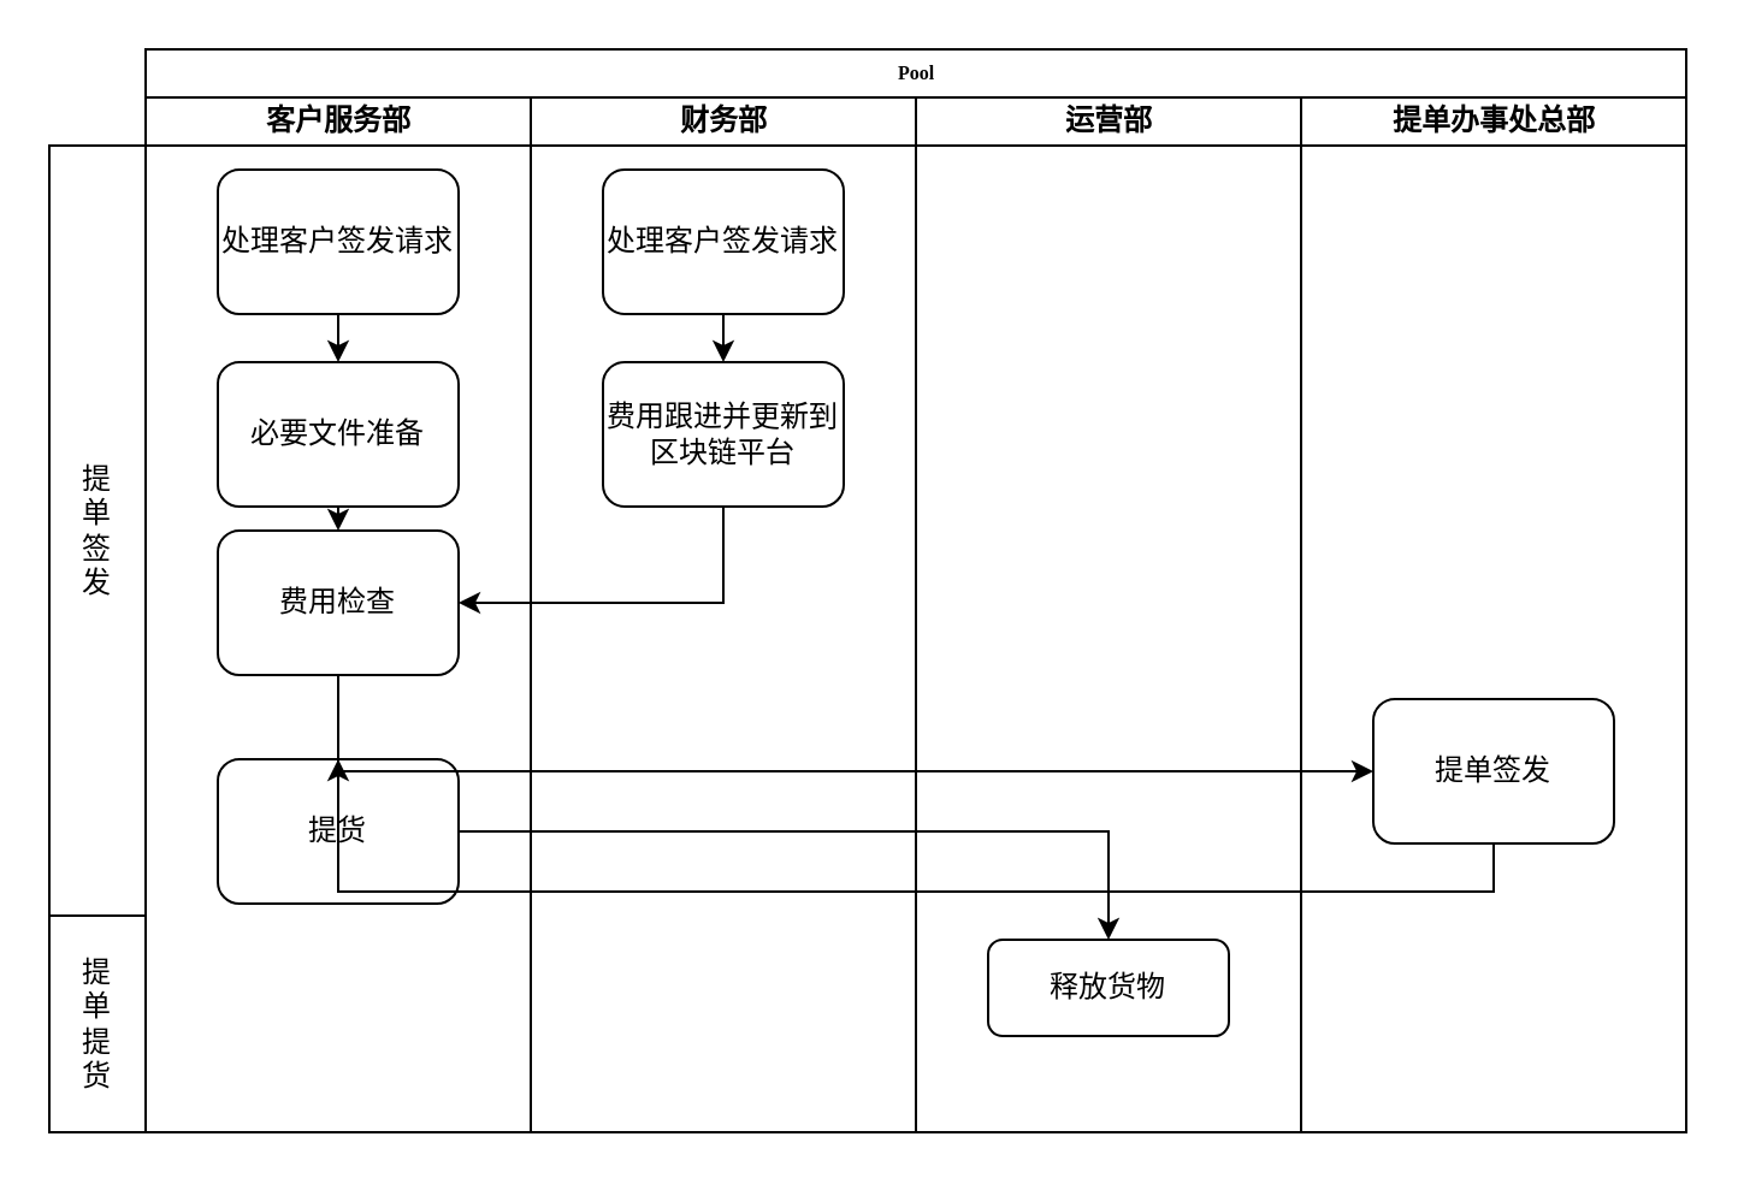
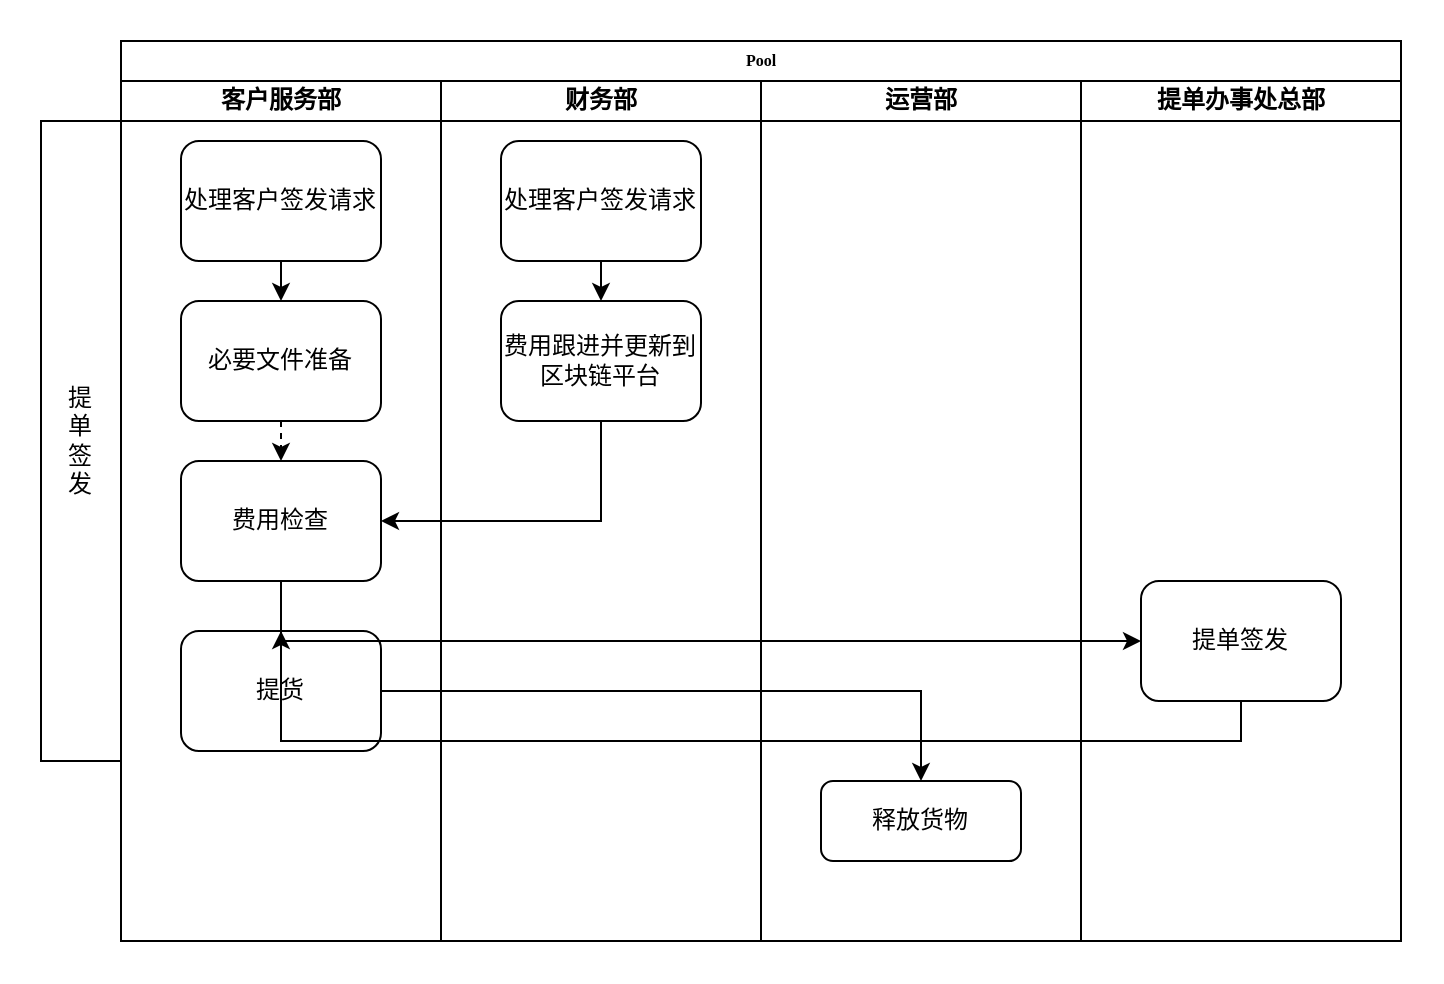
  <mxCell id="0" />
  <mxCell id="1" parent="0" />
  <mxCell id="2" value="Pool" style="swimlane;html=1;childLayout=stackLayout;startSize=20;rounded=0;shadow=0;labelBackgroundColor=none;strokeWidth=1;fontFamily=Verdana;fontSize=8;align=center;" parent="1" vertex="1"><mxGeometry x="60" y="20" width="640" height="450" as="geometry" /></mxCell>
  <mxCell id="3" value="客户服务部" style="swimlane;html=1;startSize=20;" parent="2" vertex="1"><mxGeometry y="20" width="160" height="430" as="geometry" /></mxCell>
  <mxCell id="4" style="edgeStyle=orthogonalEdgeStyle;rounded=0;orthogonalLoop=1;jettySize=auto;html=1;exitX=0.5;exitY=1;exitDx=0;exitDy=0;entryX=0.5;entryY=0;entryDx=0;entryDy=0;" edge="1" parent="3" source="5" target="7"><mxGeometry relative="1" as="geometry" /></mxCell>
  <mxCell id="5" value="&lt;font style=&quot;font-size: 12px;&quot;&gt;处理客户签发请求&lt;/font&gt;" style="rounded=1;whiteSpace=wrap;html=1;shadow=0;labelBackgroundColor=none;strokeWidth=1;fontFamily=Verdana;fontSize=8;align=center;" parent="3" vertex="1"><mxGeometry x="30" y="30" width="100" height="60" as="geometry" /></mxCell>
  <mxCell id="6" style="edgeStyle=orthogonalEdgeStyle;rounded=0;orthogonalLoop=1;jettySize=auto;html=1;exitX=0.5;exitY=1;exitDx=0;exitDy=0;entryX=0.5;entryY=0;entryDx=0;entryDy=0;dashed=1;" edge="1" parent="3" source="7" target="8"><mxGeometry relative="1" as="geometry" /></mxCell>
  <mxCell id="7" value="&lt;font style=&quot;font-size: 12px;&quot;&gt;必要文件准备&lt;/font&gt;" style="rounded=1;whiteSpace=wrap;html=1;shadow=0;labelBackgroundColor=none;strokeWidth=1;fontFamily=Verdana;fontSize=8;align=center;" vertex="1" parent="3"><mxGeometry x="30" y="110" width="100" height="60" as="geometry" /></mxCell>
- <mxCell id="8" value="&lt;font style=&quot;font-size: 12px;&quot;&gt;费用检查&lt;/font&gt;" style="rounded=1;whiteSpace=wrap;html=1;shadow=0;labelBackgroundColor=none;strokeWidth=1;fontFamily=Verdana;fontSize=8;align=center;" vertex="1" parent="3"><mxGeometry x="30" y="180" width="100" height="60" as="geometry" /></mxCell>
+ <mxCell id="8" value="&lt;font style=&quot;font-size: 12px;&quot;&gt;费用检查&lt;/font&gt;" style="rounded=1;whiteSpace=wrap;html=1;shadow=0;labelBackgroundColor=none;strokeWidth=1;fontFamily=Verdana;fontSize=8;align=center;" vertex="1" parent="3"><mxGeometry x="30" y="190" width="100" height="60" as="geometry" /></mxCell>
  <mxCell id="9" value="&lt;font style=&quot;font-size: 12px;&quot;&gt;提货&lt;/font&gt;" style="rounded=1;whiteSpace=wrap;html=1;shadow=0;labelBackgroundColor=none;strokeWidth=1;fontFamily=Verdana;fontSize=8;align=center;" vertex="1" parent="3"><mxGeometry x="30" y="275" width="100" height="60" as="geometry" /></mxCell>
  <mxCell id="10" value="财务部" style="swimlane;html=1;startSize=20;" parent="2" vertex="1"><mxGeometry x="160" y="20" width="160" height="430" as="geometry" /></mxCell>
  <mxCell id="11" style="edgeStyle=orthogonalEdgeStyle;rounded=0;orthogonalLoop=1;jettySize=auto;html=1;exitX=0.5;exitY=1;exitDx=0;exitDy=0;entryX=0.5;entryY=0;entryDx=0;entryDy=0;" edge="1" parent="10" source="12" target="13"><mxGeometry relative="1" as="geometry" /></mxCell>
  <mxCell id="12" value="&lt;font style=&quot;font-size: 12px;&quot;&gt;处理客户签发请求&lt;/font&gt;" style="rounded=1;whiteSpace=wrap;html=1;shadow=0;labelBackgroundColor=none;strokeWidth=1;fontFamily=Verdana;fontSize=8;align=center;" vertex="1" parent="10"><mxGeometry x="30" y="30" width="100" height="60" as="geometry" /></mxCell>
  <mxCell id="13" value="&lt;font style=&quot;font-size: 12px;&quot;&gt;费用跟进并更新到区块链平台&lt;/font&gt;" style="rounded=1;whiteSpace=wrap;html=1;shadow=0;labelBackgroundColor=none;strokeWidth=1;fontFamily=Verdana;fontSize=8;align=center;" vertex="1" parent="10"><mxGeometry x="30" y="110" width="100" height="60" as="geometry" /></mxCell>
  <mxCell id="14" value="运营部" style="swimlane;html=1;startSize=20;" parent="2" vertex="1"><mxGeometry x="320" y="20" width="160" height="430" as="geometry" /></mxCell>
  <mxCell id="15" value="&lt;font style=&quot;font-size: 12px;&quot;&gt;释放货物&lt;/font&gt;" style="rounded=1;whiteSpace=wrap;html=1;shadow=0;labelBackgroundColor=none;strokeWidth=1;fontFamily=Verdana;fontSize=8;align=center;" vertex="1" parent="14"><mxGeometry x="30" y="350" width="100" height="40" as="geometry" /></mxCell>
  <mxCell id="16" value="提单办事处总部" style="swimlane;html=1;startSize=20;" parent="2" vertex="1"><mxGeometry x="480" y="20" width="160" height="430" as="geometry" /></mxCell>
  <mxCell id="17" value="&lt;font style=&quot;font-size: 12px;&quot;&gt;提单签发&lt;/font&gt;" style="rounded=1;whiteSpace=wrap;html=1;shadow=0;labelBackgroundColor=none;strokeWidth=1;fontFamily=Verdana;fontSize=8;align=center;" vertex="1" parent="16"><mxGeometry x="30" y="250" width="100" height="60" as="geometry" /></mxCell>
  <mxCell id="18" style="edgeStyle=orthogonalEdgeStyle;rounded=0;orthogonalLoop=1;jettySize=auto;html=1;exitX=0.5;exitY=1;exitDx=0;exitDy=0;entryX=1;entryY=0.5;entryDx=0;entryDy=0;" edge="1" parent="2" source="13" target="8"><mxGeometry relative="1" as="geometry" /></mxCell>
  <mxCell id="19" style="edgeStyle=orthogonalEdgeStyle;rounded=0;orthogonalLoop=1;jettySize=auto;html=1;exitX=1;exitY=0.5;exitDx=0;exitDy=0;" edge="1" parent="2" source="9" target="15"><mxGeometry relative="1" as="geometry" /></mxCell>
  <mxCell id="20" style="edgeStyle=orthogonalEdgeStyle;rounded=0;orthogonalLoop=1;jettySize=auto;html=1;exitX=0.5;exitY=1;exitDx=0;exitDy=0;entryX=0.5;entryY=0;entryDx=0;entryDy=0;" edge="1" parent="2" source="17" target="9"><mxGeometry relative="1" as="geometry"><Array as="points"><mxPoint x="80" y="350" /></Array></mxGeometry></mxCell>
  <mxCell id="21" style="edgeStyle=orthogonalEdgeStyle;rounded=0;orthogonalLoop=1;jettySize=auto;html=1;exitX=0.5;exitY=1;exitDx=0;exitDy=0;entryX=0;entryY=0.5;entryDx=0;entryDy=0;" edge="1" parent="2" source="8" target="17"><mxGeometry relative="1" as="geometry" /></mxCell>
  <mxCell id="22" value="提&lt;br&gt;单&lt;br&gt;签&lt;br&gt;发" style="rounded=0;whiteSpace=wrap;html=1;" vertex="1" parent="1"><mxGeometry x="20" y="60" width="40" height="320" as="geometry" /></mxCell>
- <mxCell id="23" value="提&lt;br&gt;单&lt;br&gt;提&lt;br&gt;货" style="rounded=0;whiteSpace=wrap;html=1;" vertex="1" parent="1"><mxGeometry x="20" y="380" width="40" height="90" as="geometry" /></mxCell>
